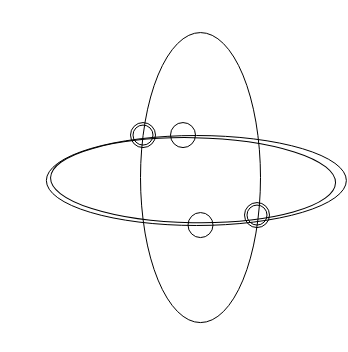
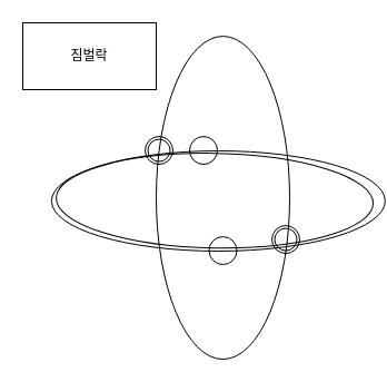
  <mxCell id="0" />
  <mxCell id="1" parent="0" />
  <mxCell id="2" value="" style="ellipse;whiteSpace=wrap;html=1;fillColor=none;" vertex="1" parent="1"><mxGeometry x="140" y="32.07" width="120" height="290" as="geometry" /></mxCell>
  <mxCell id="3" value="" style="ellipse;whiteSpace=wrap;html=1;fillColor=none;rotation=90;" vertex="1" parent="1"><mxGeometry x="150.86" y="30" width="90" height="300" as="geometry" /></mxCell>
  <mxCell id="4" value="" style="ellipse;whiteSpace=wrap;html=1;fillColor=none;rotation=91;" vertex="1" parent="1"><mxGeometry x="150.04" y="37.2" width="85" height="285" as="geometry" /></mxCell>
  <mxCell id="5" value="" style="ellipse;whiteSpace=wrap;html=1;aspect=fixed;fillColor=none;" vertex="1" parent="1"><mxGeometry x="187.5" y="212.07" width="25" height="25" as="geometry" /></mxCell>
  <mxCell id="6" value="" style="ellipse;whiteSpace=wrap;html=1;aspect=fixed;fillColor=none;" vertex="1" parent="1"><mxGeometry x="170" y="122.07" width="25" height="25" as="geometry" /></mxCell>
  <mxCell id="7" value="" style="ellipse;whiteSpace=wrap;html=1;aspect=fixed;fillColor=none;" vertex="1" parent="1"><mxGeometry x="244" y="202.07" width="25" height="25" as="geometry" /></mxCell>
  <mxCell id="8" value="" style="ellipse;whiteSpace=wrap;html=1;aspect=fixed;fillColor=none;" vertex="1" parent="1"><mxGeometry x="130" y="122.07" width="25" height="25" as="geometry" /></mxCell>
  <mxCell id="9" value="" style="ellipse;whiteSpace=wrap;html=1;aspect=fixed;fillColor=none;" vertex="1" parent="1"><mxGeometry x="246.5" y="204.57" width="20" height="20" as="geometry" /></mxCell>
  <mxCell id="10" value="" style="ellipse;whiteSpace=wrap;html=1;aspect=fixed;fillColor=none;" vertex="1" parent="1"><mxGeometry x="132.5" y="124.57" width="20" height="20" as="geometry" /></mxCell>
+ <mxCell id="11" value="짐벌락" style="rounded=0;whiteSpace=wrap;html=1;fillColor=none;" vertex="1" parent="1"><mxGeometry width="120" height="60" as="geometry" x="20" y="20" /></mxCell>
